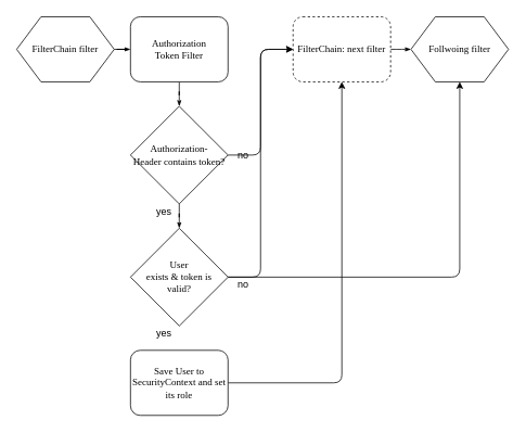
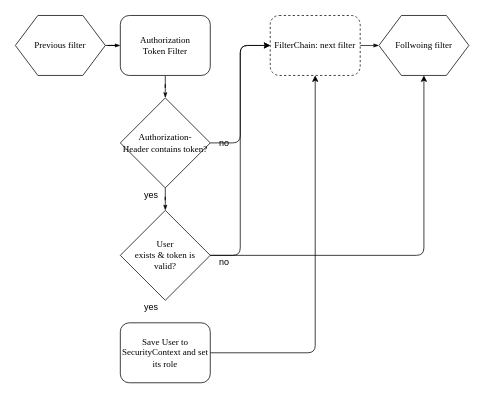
  <mxCell id="0" />
  <mxCell id="1" parent="0" />
  <mxCell id="2" style="edgeStyle=orthogonalEdgeStyle;rounded=1;html=1;labelBackgroundColor=none;startArrow=none;startFill=0;startSize=5;endArrow=classicThin;endFill=1;endSize=5;jettySize=auto;orthogonalLoop=1;strokeWidth=1;fontFamily=Verdana;fontSize=8" parent="1" source="3" target="5" edge="1"><mxGeometry relative="1" as="geometry" /></mxCell>
- <mxCell id="3" value="FilterChain filter" style="shape=hexagon;perimeter=hexagonPerimeter;whiteSpace=wrap;html=1;rounded=0;shadow=0;labelBackgroundColor=none;strokeWidth=1;fontFamily=Verdana;fontSize=12;align=center;" parent="1" vertex="1"><mxGeometry x="20" y="20" width="120" height="80" as="geometry" /></mxCell>
+ <mxCell id="3" value="Previous filter" style="shape=hexagon;perimeter=hexagonPerimeter;whiteSpace=wrap;html=1;rounded=0;shadow=0;labelBackgroundColor=none;strokeWidth=1;fontFamily=Verdana;fontSize=12;align=center;" parent="1" vertex="1"><mxGeometry x="20" y="20" width="120" height="80" as="geometry" /></mxCell>
  <mxCell id="4" style="edgeStyle=orthogonalEdgeStyle;rounded=1;html=1;labelBackgroundColor=none;startArrow=none;startFill=0;startSize=5;endArrow=classicThin;endFill=1;endSize=5;jettySize=auto;orthogonalLoop=1;strokeWidth=1;fontFamily=Verdana;fontSize=8;entryX=0.5;entryY=0;entryDx=0;entryDy=0;" parent="1" source="5" target="8" edge="1"><mxGeometry relative="1" as="geometry"><mxPoint x="220" y="120" as="targetPoint" /></mxGeometry></mxCell>
  <mxCell id="5" value="Authorization&lt;br&gt;Token Filter" style="rounded=1;whiteSpace=wrap;html=1;shadow=0;labelBackgroundColor=none;strokeWidth=1;fontFamily=Verdana;fontSize=12;align=center;" parent="1" vertex="1"><mxGeometry x="160" y="20" width="120" height="80" as="geometry" /></mxCell>
  <mxCell id="6" style="edgeStyle=orthogonalEdgeStyle;rounded=1;html=1;labelBackgroundColor=none;startArrow=none;startFill=0;startSize=5;endArrow=classicThin;endFill=1;endSize=5;jettySize=auto;orthogonalLoop=1;strokeWidth=1;fontFamily=Verdana;fontSize=8;entryX=0.5;entryY=0;entryDx=0;entryDy=0;" parent="1" source="8" target="14" edge="1"><mxGeometry relative="1" as="geometry"><mxPoint x="220" y="300" as="targetPoint" /></mxGeometry></mxCell>
  <mxCell id="7" value="" style="edgeStyle=orthogonalEdgeStyle;rounded=1;orthogonalLoop=1;jettySize=auto;html=1;entryX=0;entryY=0.5;entryDx=0;entryDy=0;" parent="1" source="8" target="10" edge="1"><mxGeometry relative="1" as="geometry"><mxPoint x="360" y="200" as="targetPoint" /></mxGeometry></mxCell>
  <mxCell id="8" value="Authorization-&lt;br&gt;Header contains token?" style="shape=hexagon;perimeter=hexagonPerimeter;whiteSpace=wrap;html=1;rounded=0;shadow=0;labelBackgroundColor=none;strokeWidth=1;fontFamily=Verdana;fontSize=12;align=center;size=0.5;" parent="1" vertex="1"><mxGeometry x="160" y="130" width="120" height="120" as="geometry" /></mxCell>
  <mxCell id="9" style="edgeStyle=orthogonalEdgeStyle;rounded=1;html=1;labelBackgroundColor=none;startArrow=none;startFill=0;startSize=5;endArrow=classicThin;endFill=1;endSize=5;jettySize=auto;orthogonalLoop=1;strokeWidth=1;fontFamily=Verdana;fontSize=8;exitX=1;exitY=0.5;exitDx=0;exitDy=0;" parent="1" source="10" target="11" edge="1"><mxGeometry relative="1" as="geometry"><Array as="points"><mxPoint x="495" y="60" /><mxPoint x="495" y="60" /></Array></mxGeometry></mxCell>
  <mxCell id="10" value="FilterChain: next filter" style="rounded=1;whiteSpace=wrap;html=1;shadow=0;labelBackgroundColor=none;strokeWidth=1;fontFamily=Verdana;fontSize=12;align=center;dashed=1;" parent="1" vertex="1"><mxGeometry x="360" y="20" width="120" height="80" as="geometry" /></mxCell>
  <mxCell id="11" value="Follwoing filter" style="shape=hexagon;perimeter=hexagonPerimeter;whiteSpace=wrap;html=1;rounded=0;shadow=0;labelBackgroundColor=none;strokeWidth=1;fontFamily=Verdana;fontSize=12;align=center;" parent="1" vertex="1"><mxGeometry x="505" y="20" width="120" height="80" as="geometry" /></mxCell>
  <mxCell id="12" value="" style="edgeStyle=orthogonalEdgeStyle;rounded=1;orthogonalLoop=1;jettySize=auto;html=1;" parent="1" source="14" target="11" edge="1"><mxGeometry relative="1" as="geometry"><mxPoint x="220" y="480" as="targetPoint" /></mxGeometry></mxCell>
  <mxCell id="13" value="" style="edgeStyle=orthogonalEdgeStyle;rounded=1;orthogonalLoop=1;jettySize=auto;html=1;entryX=0;entryY=0.5;entryDx=0;entryDy=0;" parent="1" source="14" target="10" edge="1"><mxGeometry relative="1" as="geometry"><mxPoint x="360" y="360" as="targetPoint" /></mxGeometry></mxCell>
  <mxCell id="14" value="User &lt;br&gt;exists &amp;amp; token is &lt;br&gt;valid?" style="shape=hexagon;perimeter=hexagonPerimeter;whiteSpace=wrap;html=1;rounded=0;shadow=0;labelBackgroundColor=none;strokeWidth=1;fontFamily=Verdana;fontSize=12;align=center;size=0.5;" parent="1" vertex="1"><mxGeometry x="160" y="280" width="120" height="120" as="geometry" /></mxCell>
  <mxCell id="15" value="yes" style="text;html=1;resizable=0;points=[];autosize=1;align=left;verticalAlign=top;spacingTop=-4;" parent="1" vertex="1"><mxGeometry x="190" y="250" width="30" height="20" as="geometry" /></mxCell>
  <mxCell id="16" value="yes" style="text;html=1;resizable=0;points=[];autosize=1;align=left;verticalAlign=top;spacingTop=-4;" parent="1" vertex="1"><mxGeometry x="190" y="400" width="30" height="20" as="geometry" /></mxCell>
  <mxCell id="17" value="" style="edgeStyle=orthogonalEdgeStyle;rounded=1;orthogonalLoop=1;jettySize=auto;html=1;" parent="1" source="18" target="10" edge="1"><mxGeometry relative="1" as="geometry" /></mxCell>
  <mxCell id="18" value="Save User to SecurityContext and set its role" style="rounded=1;whiteSpace=wrap;html=1;shadow=0;labelBackgroundColor=none;strokeWidth=1;fontFamily=Verdana;fontSize=12;align=center;" parent="1" vertex="1"><mxGeometry x="160" y="430" width="120" height="80" as="geometry" /></mxCell>
  <mxCell id="19" value="no" style="text;html=1;resizable=0;points=[];autosize=1;align=left;verticalAlign=top;spacingTop=-4;" parent="1" vertex="1"><mxGeometry x="290" y="180" width="30" height="20" as="geometry" /></mxCell>
  <mxCell id="20" value="no" style="text;html=1;resizable=0;points=[];autosize=1;align=left;verticalAlign=top;spacingTop=-4;" parent="1" vertex="1"><mxGeometry x="290" y="340" width="30" height="20" as="geometry" /></mxCell>
